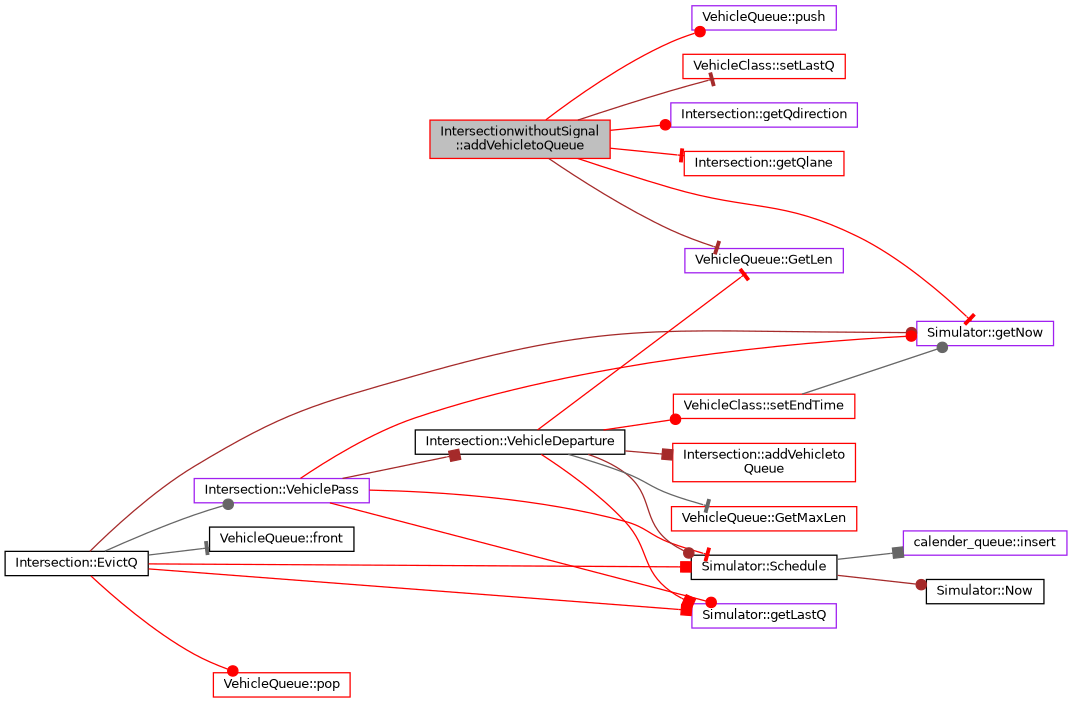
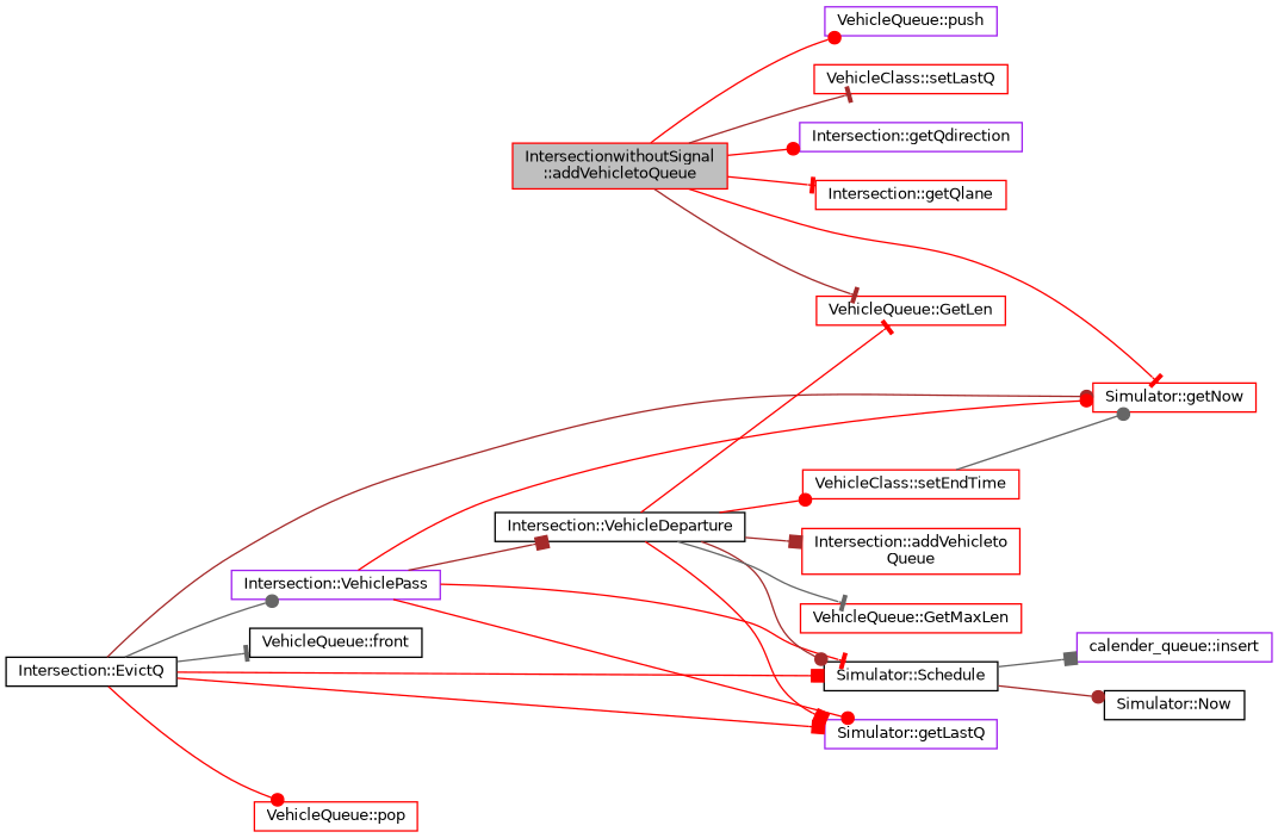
  digraph {
    rankdir=LR
    node [color=red fillcolor=white fontname=Helvetica fontsize=10 shape=record style=filled]
    edge [arrowhead=dot color=red fontname=Helvetica fontsize=10 labelfontname=Helvetica labelfontsize=10 style=solid]
    n1 [fillcolor=grey75 fontcolor=black height=0.2 label="IntersectionwithoutSignal\l::addVehicletoQueue" width=0.4]
    n2 [color=purple height=0.2 label="Intersection::getQdirection" width=0.4]
    n3 [height=0.2 label="Intersection::getQlane" width=0.4]
-   n4 [color=purple height=0.2 label="Simulator::getNow" width=0.4]
+   n4 [height=0.2 label="Simulator::getNow" width=0.4]
    n5 [color=purple height=0.2 label="VehicleQueue::push" width=0.4]
    n6 [height=0.2 label="VehicleClass::setLastQ" width=0.4]
-   n7 [color=purple height=0.2 label="VehicleQueue::GetLen" width=0.4]
+   n7 [height=0.2 label="VehicleQueue::GetLen" width=0.4]
    n8 [color=black height=0.2 label="Intersection::EvictQ" width=0.4]
    n9 [color=black height=0.2 label="VehicleQueue::front" width=0.4]
    n10 [color=black height=0.2 label="Simulator::Schedule" width=0.4]
    n11 [color=purple height=0.2 label="Intersection::VehiclePass" width=0.4]
    n12 [color=purple height=0.2 label="Simulator::getLastQ" width=0.4]
    n13 [height=0.2 label="VehicleQueue::pop" width=0.4]
    n14 [color=black height=0.2 label="Simulator::Now" width=0.4]
    n15 [color=purple height=0.2 label="calender_queue::insert" width=0.4]
    n16 [color=black height=0.2 label="Intersection::VehicleDeparture" width=0.4]
    n17 [height=0.2 label="VehicleClass::setEndTime" width=0.4]
    n18 [height=0.2 label="VehicleQueue::GetMaxLen" width=0.4]
    n19 [height=0.2 label="Intersection::addVehicleto\lQueue" width=0.4]
    n1 -> n2
    n1 -> n3 [arrowhead=tee]
    n1 -> n4 [arrowhead=tee]
    n1 -> n5
    n1 -> n6 [arrowhead=tee color=brown]
    n1 -> n7 [arrowhead=tee color=brown]
    n8 -> n4 [color=brown]
    n8 -> n9 [arrowhead=tee color=gray40]
    n8 -> n10 [arrowhead=box]
    n8 -> n11 [color=gray40]
    n8 -> n12 [arrowhead=box]
    n8 -> n13
    n10 -> n14 [color=brown]
    n10 -> n15 [arrowhead=box color=gray40]
    n11 -> n4
    n11 -> n10 [arrowhead=tee]
    n11 -> n12
    n11 -> n16 [arrowhead=box color=brown]
    n16 -> n7 [arrowhead=tee]
    n16 -> n10 [color=brown]
    n16 -> n12 [arrowhead=box]
    n16 -> n17
    n16 -> n18 [arrowhead=tee color=gray40]
    n16 -> n19 [arrowhead=box color=brown]
    n17 -> n4 [color=gray40]
  }
